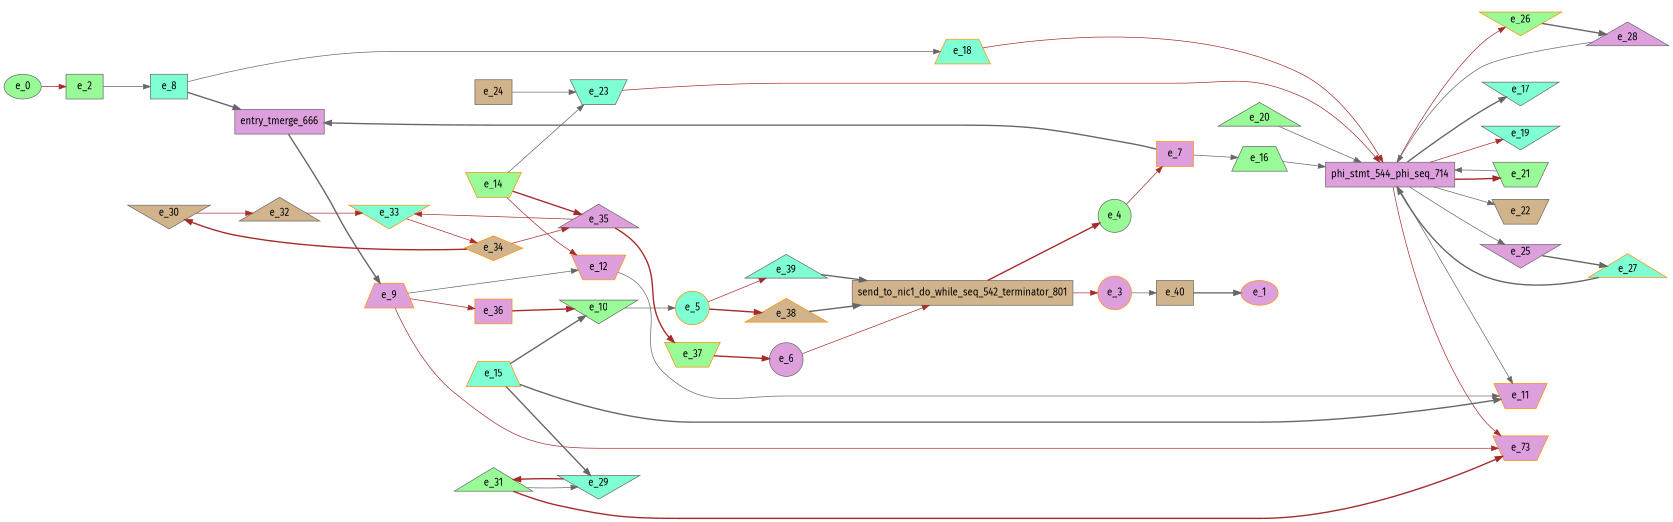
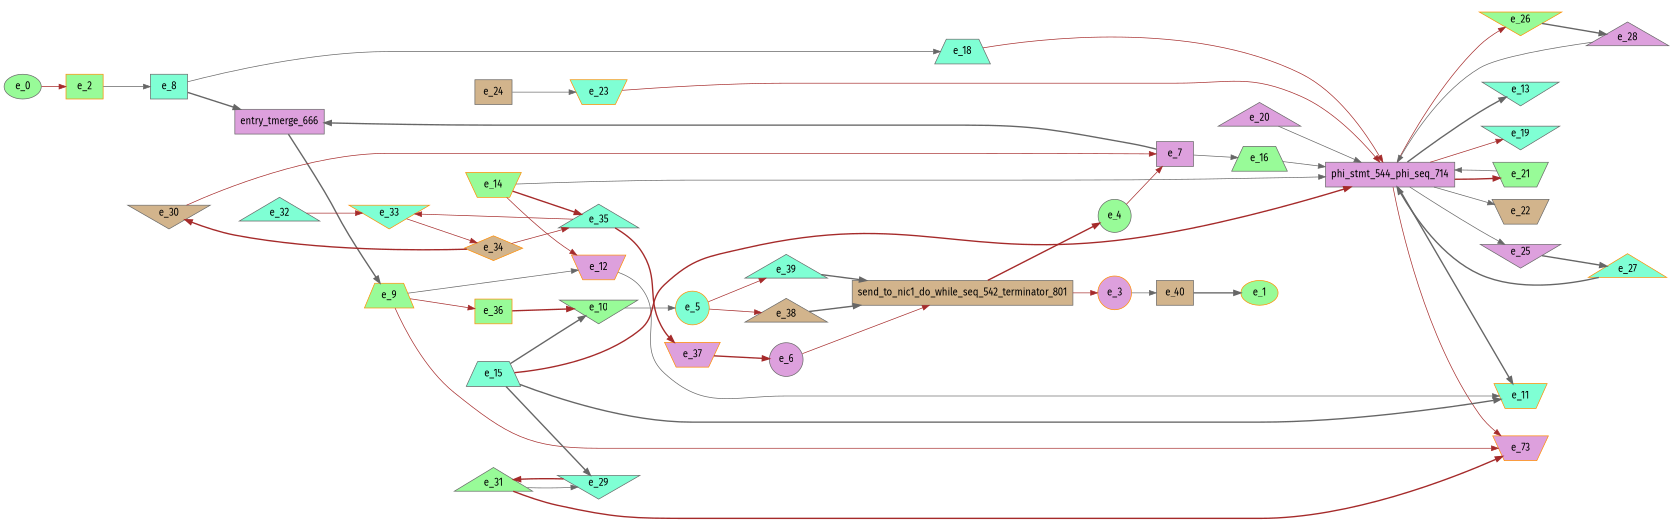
  digraph {
    fontname="Fira Sans"
    rankdir=LR
    node [color=gray40 fillcolor=palegreen fontname="Fira Sans" shape=triangle style=filled]
    edge [color=gray40 fontname="Fira Sans" style=solid]
-   e_2 [shape=dot]
+   e_2 [color=darkorange shape=dot]
    e_8 [fillcolor=aquamarine shape=dot]
    e_0 [shape=""]
    entry_tmerge_666 [fillcolor=plum shape=rectangle]
-   e_18 [color=darkorange fillcolor=aquamarine shape=trapezium]
+   e_18 [fillcolor=aquamarine shape=trapezium]
    e_3 [color=darkorange fillcolor=plum shape=circle]
    e_40 [fillcolor=tan shape=dot]
-   e_1 [color=darkorange fillcolor=plum shape=""]
+   e_1 [color=darkorange shape=""]
    e_4 [shape=circle]
-   e_7 [color=darkorange fillcolor=plum shape=dot]
+   e_7 [fillcolor=plum shape=dot]
    e_16 [shape=trapezium]
    e_5 [color=darkorange fillcolor=aquamarine shape=circle]
-   e_38 [color=darkorange fillcolor=tan]
+   e_38 [fillcolor=tan]
    e_39 [fillcolor=aquamarine]
    n15 [fillcolor=tan label=send_to_nic1_do_while_seq_542_terminator_801 shape=rectangle]
    e_6 [fillcolor=plum shape=circle]
    phi_stmt_544_phi_seq_714 [fillcolor=plum shape=rectangle]
-   e_9 [color=darkorange fillcolor=plum shape=trapezium]
+   e_9 [color=darkorange shape=trapezium]
    e_12 [color=darkorange fillcolor=plum shape=invtrapezium]
    n20 [color=darkorange fillcolor=plum label=e_73 shape=invtrapezium]
-   e_36 [color=darkorange fillcolor=plum shape=dot]
-   e_11 [color=darkorange fillcolor=plum shape=invtrapezium]
+   e_36 [color=darkorange shape=dot]
+   e_11 [color=darkorange fillcolor=aquamarine shape=invtrapezium]
    e_10 [shape=invtriangle]
    e_14 [color=darkorange shape=invtrapezium]
-   e_35 [fillcolor=plum]
-   e_37 [color=darkorange shape=invtrapezium]
-   e_17 [fillcolor=aquamarine shape=invtriangle]
+   e_35 [fillcolor=aquamarine]
+   e_37 [color=darkorange fillcolor=plum shape=invtrapezium]
+   e_17 [fillcolor=aquamarine shape=invtriangle label=e_13]
    e_19 [fillcolor=aquamarine shape=invtriangle]
    e_21 [shape=invtrapezium]
    e_22 [fillcolor=tan shape=invtrapezium]
    e_25 [fillcolor=plum shape=invtriangle]
    e_26 [color=darkorange shape=invtriangle]
-   e_15 [color=darkorange fillcolor=aquamarine shape=trapezium]
+   e_15 [fillcolor=aquamarine shape=trapezium]
    e_29 [fillcolor=aquamarine shape=invtriangle]
    e_31
-   e_20
+   e_20 [fillcolor=plum]
    e_24 [fillcolor=tan shape=dot]
-   e_23 [fillcolor=aquamarine shape=invtrapezium]
+   e_23 [color=darkorange fillcolor=aquamarine shape=invtrapezium]
    e_27 [color=darkorange fillcolor=aquamarine]
    e_28 [fillcolor=plum]
    e_30 [fillcolor=tan shape=invtriangle]
-   e_32 [fillcolor=tan]
+   e_32 [fillcolor=aquamarine]
    e_33 [color=darkorange fillcolor=aquamarine shape=invtriangle]
    e_34 [color=darkorange fillcolor=tan shape=diamond]
    e_2 -> e_8
    e_8 -> entry_tmerge_666 [style=bold]
    e_8 -> e_18
    e_0 -> e_2 [color=brown]
    entry_tmerge_666 -> e_9 [style=bold]
    e_18 -> phi_stmt_544_phi_seq_714 [color=brown]
    e_3 -> e_40
    e_40 -> e_1 [style=bold]
    e_4 -> e_7 [color=brown]
    e_7 -> entry_tmerge_666 [style=bold]
    e_7 -> e_16
    e_16 -> phi_stmt_544_phi_seq_714
-   e_5 -> e_38 [color=brown style=bold]
+   e_5 -> e_38 [color=brown]
    e_5 -> e_39 [color=brown]
    e_38 -> n15 [style=bold]
    e_39 -> n15 [style=bold]
    n15 -> e_3 [color=brown]
    n15 -> e_4 [color=brown style=bold]
    e_6 -> n15 [color=brown]
    phi_stmt_544_phi_seq_714 -> n20 [color=brown]
-   phi_stmt_544_phi_seq_714 -> e_11
+   phi_stmt_544_phi_seq_714 -> e_11 [style=bold]
    phi_stmt_544_phi_seq_714 -> e_17 [style=bold]
    phi_stmt_544_phi_seq_714 -> e_19 [color=brown]
    phi_stmt_544_phi_seq_714 -> e_21 [color=brown style=bold]
    phi_stmt_544_phi_seq_714 -> e_22
    phi_stmt_544_phi_seq_714 -> e_25
    phi_stmt_544_phi_seq_714 -> e_26 [color=brown]
    e_9 -> e_12
    e_9 -> n20 [color=brown]
    e_9 -> e_36 [color=brown]
    e_12 -> e_11
    e_36 -> e_10 [color=brown style=bold]
    e_10 -> e_5
-   e_14 -> e_23
+   e_14 -> phi_stmt_544_phi_seq_714
    e_14 -> e_12 [color=brown]
    e_14 -> e_35 [color=brown style=bold]
    e_35 -> e_37 [color=brown style=bold]
    e_35 -> e_33 [color=brown]
    e_37 -> e_6 [color=brown style=bold]
    e_21 -> phi_stmt_544_phi_seq_714
    e_25 -> e_27 [style=bold]
    e_26 -> e_28 [style=bold]
+   e_15 -> phi_stmt_544_phi_seq_714 [color=brown style=bold]
    e_15 -> e_11 [style=bold]
    e_15 -> e_10 [style=bold]
    e_15 -> e_29 [style=bold]
    e_29 -> e_31 [color=brown style=bold]
    e_31 -> n20 [color=brown style=bold]
    e_31 -> e_29
    e_20 -> phi_stmt_544_phi_seq_714
    e_24 -> e_23
    e_23 -> phi_stmt_544_phi_seq_714 [color=brown]
    e_27 -> phi_stmt_544_phi_seq_714 [style=bold]
    e_28 -> phi_stmt_544_phi_seq_714
-   e_30 -> e_32 [color=brown]
+   e_30 -> e_7 [color=brown]
    e_32 -> e_33 [color=brown]
    e_33 -> e_34 [color=brown]
    e_34 -> e_35 [color=brown]
    e_34 -> e_30 [color=brown style=bold]
  }
